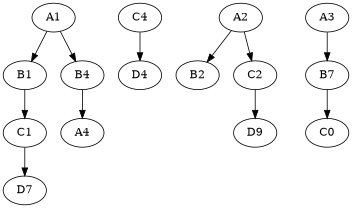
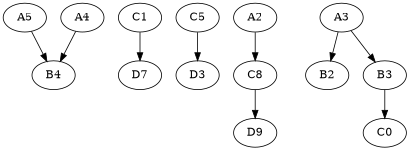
  digraph {
-   A1
-   B1
+   A1 [label=A5]
    B4
    C1
    n5 [label=D7]
-   C4
-   D4
+   C4 [label=C5]
+   D4 [label=D3]
    A2
    B2
-   C2
+   C2 [label=C8]
    n11 [label=D9]
    A3
-   B3 [label=B7]
+   B3
    n14 [label=C0]
    A4
-   A1 -> B1
    A1 -> B4
-   B1 -> C1
    C1 -> n5
    C4 -> D4
-   A2 -> B2
+   A3 -> B2
    A2 -> C2
    C2 -> n11
    A3 -> B3
    B3 -> n14
-   B4 -> A4
+   A4 -> B4
  }
